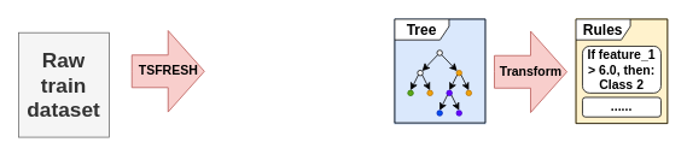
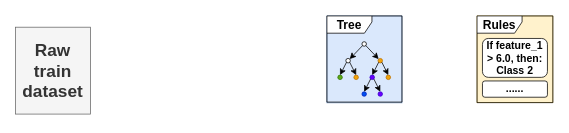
  <mxCell id="0" />
  <mxCell id="1" parent="0" />
  <mxCell id="2" value="" style="group;fillColor=#dae8fc;strokeColor=#6c8ebf;movable=1;resizable=1;rotatable=1;deletable=1;editable=1;locked=0;connectable=1;" parent="1" vertex="1" connectable="0"><mxGeometry x="435" y="20.64" width="100" height="115.75" as="geometry" /></mxCell>
  <mxCell id="3" value="&lt;font size=&quot;1&quot; style=&quot;&quot;&gt;&lt;b style=&quot;font-size: 16px;&quot;&gt;Tree&lt;/b&gt;&lt;/font&gt;" style="shape=umlFrame;whiteSpace=wrap;html=1;pointerEvents=0;width=60;height=23;movable=1;resizable=1;rotatable=1;deletable=1;editable=1;locked=0;connectable=1;align=center;" parent="2" vertex="1"><mxGeometry width="100" height="114.793" as="geometry" /></mxCell>
  <mxCell id="4" value="Raw&lt;div style=&quot;font-size: 23px;&quot;&gt;&amp;nbsp;train&amp;nbsp;&lt;div style=&quot;font-size: 23px;&quot;&gt;dataset&lt;/div&gt;&lt;/div&gt;" style="rounded=0;whiteSpace=wrap;html=1;fillColor=#f5f5f5;fontColor=#333333;strokeColor=#666666;fontSize=23;fontStyle=1" parent="1" vertex="1"><mxGeometry x="20" y="35.64" width="100" height="115.75" as="geometry" /></mxCell>
  <mxCell id="5" value="" style="group;fillColor=#fff2cc;strokeColor=#d6b656;align=center;" parent="1" vertex="1" connectable="0"><mxGeometry x="635" y="20.64" width="101" height="115.5" as="geometry" /></mxCell>
  <mxCell id="6" value="&lt;b&gt;&lt;font style=&quot;font-size: 14px;&quot;&gt;If feature_1 &amp;gt; 6.0, then: Class 2&lt;/font&gt;&lt;/b&gt;" style="rounded=1;whiteSpace=wrap;html=1;fontSize=9;" parent="5" vertex="1"><mxGeometry x="7.21" y="30" width="86.57" height="51.81" as="geometry" /></mxCell>
  <mxCell id="7" value="&lt;font size=&quot;1&quot; style=&quot;&quot;&gt;&lt;b style=&quot;font-size: 16px;&quot;&gt;Rules&lt;/b&gt;&lt;/font&gt;" style="shape=umlFrame;whiteSpace=wrap;html=1;pointerEvents=0;width=60;height=23;align=center;" parent="5" vertex="1"><mxGeometry width="101" height="115.5" as="geometry" /></mxCell>
  <mxCell id="8" value="&lt;font style=&quot;font-size: 14px;&quot;&gt;&lt;b&gt;......&lt;/b&gt;&lt;/font&gt;" style="rounded=1;whiteSpace=wrap;html=1;" parent="5" vertex="1"><mxGeometry x="7.21" y="86.625" width="86.57" height="21.656" as="geometry" /></mxCell>
- <mxCell id="9" value="&lt;span style=&quot;text-wrap: wrap; font-size: 14px;&quot;&gt;&lt;b style=&quot;font-size: 14px;&quot;&gt;TSFRESH&lt;/b&gt;&lt;/span&gt;" style="html=1;shadow=0;dashed=0;align=center;verticalAlign=middle;shape=mxgraph.arrows2.arrow;dy=0.6;dx=40;notch=0;fillColor=#f8cecc;strokeColor=#b85450;fontSize=14;" parent="1" vertex="1"><mxGeometry x="145" y="33.39" width="80" height="90" as="geometry" /></mxCell>
- <mxCell id="10" value="&lt;span style=&quot;text-wrap: wrap;&quot;&gt;&lt;b&gt;&lt;font style=&quot;font-size: 14px;&quot;&gt;Transform&lt;/font&gt;&lt;/b&gt;&lt;/span&gt;" style="html=1;shadow=0;dashed=0;align=center;verticalAlign=middle;shape=mxgraph.arrows2.arrow;dy=0.6;dx=40;notch=0;fillColor=#f8cecc;strokeColor=#b85450;" parent="1" vertex="1"><mxGeometry x="545" y="34" width="80" height="90" as="geometry" /></mxCell>
  <mxCell id="11" value="" style="group" parent="1" vertex="1" connectable="0"><mxGeometry x="449.5" y="55" width="75" height="100" as="geometry" /></mxCell>
  <mxCell id="12" value="" style="ellipse;whiteSpace=wrap;html=1;aspect=fixed;" parent="11" vertex="1"><mxGeometry x="32.143" width="6.016" height="6.016" as="geometry" /></mxCell>
  <mxCell id="13" value="" style="ellipse;whiteSpace=wrap;html=1;aspect=fixed;" parent="11" vertex="1"><mxGeometry x="10.714" y="22.222" width="6.016" height="6.016" as="geometry" /></mxCell>
  <mxCell id="14" value="" style="ellipse;whiteSpace=wrap;html=1;aspect=fixed;fillColor=#f0a30a;fontColor=#000000;strokeColor=#BD7000;" parent="11" vertex="1"><mxGeometry x="53.571" y="22.222" width="6.016" height="6.016" as="geometry" /></mxCell>
  <mxCell id="15" value="" style="ellipse;whiteSpace=wrap;html=1;aspect=fixed;fillColor=#f0a30a;fontColor=#000000;strokeColor=#BD7000;" parent="11" vertex="1"><mxGeometry x="21.429" y="44.444" width="6.016" height="6.016" as="geometry" /></mxCell>
  <mxCell id="16" value="" style="ellipse;whiteSpace=wrap;html=1;aspect=fixed;fillColor=#60a917;fontColor=#ffffff;strokeColor=#2D7600;" parent="11" vertex="1"><mxGeometry y="44.444" width="6.016" height="6.016" as="geometry" /></mxCell>
  <mxCell id="17" value="" style="ellipse;whiteSpace=wrap;html=1;aspect=fixed;fillColor=#6a00ff;fontColor=#ffffff;strokeColor=#3700CC;" parent="11" vertex="1"><mxGeometry x="42.857" y="44.444" width="6.016" height="6.016" as="geometry" /></mxCell>
  <mxCell id="18" value="" style="ellipse;whiteSpace=wrap;html=1;aspect=fixed;fillColor=#0050ef;fontColor=#ffffff;strokeColor=#001DBC;" parent="11" vertex="1"><mxGeometry x="32.143" y="66.667" width="6.016" height="6.016" as="geometry" /></mxCell>
  <mxCell id="19" value="" style="ellipse;whiteSpace=wrap;html=1;aspect=fixed;fillColor=#6a00ff;fontColor=#ffffff;strokeColor=#3700CC;" parent="11" vertex="1"><mxGeometry x="53.571" y="66.667" width="6.016" height="6.016" as="geometry" /></mxCell>
  <mxCell id="20" value="" style="endArrow=classic;html=1;rounded=0;exitX=0;exitY=1;exitDx=0;exitDy=0;entryX=1;entryY=0;entryDx=0;entryDy=0;" parent="11" source="12" target="13" edge="1"><mxGeometry width="50" height="50" relative="1" as="geometry"><mxPoint x="60.714" y="37.037" as="sourcePoint" /><mxPoint x="117.857" y="148.148" as="targetPoint" /></mxGeometry></mxCell>
  <mxCell id="21" value="" style="endArrow=classic;html=1;rounded=0;entryX=0;entryY=0;entryDx=0;entryDy=0;exitX=1;exitY=1;exitDx=0;exitDy=0;" parent="11" source="12" target="14" edge="1"><mxGeometry width="50" height="50" relative="1" as="geometry"><mxPoint x="37.5" y="10.185" as="sourcePoint" /><mxPoint x="27.143" y="31.111" as="targetPoint" /></mxGeometry></mxCell>
  <mxCell id="22" value="" style="endArrow=classic;html=1;rounded=0;entryX=0.5;entryY=0;entryDx=0;entryDy=0;exitX=0;exitY=1;exitDx=0;exitDy=0;" parent="11" source="14" target="17" edge="1"><mxGeometry width="50" height="50" relative="1" as="geometry"><mxPoint x="49.286" y="31.852" as="sourcePoint" /><mxPoint x="62.857" y="45.926" as="targetPoint" /></mxGeometry></mxCell>
  <mxCell id="23" value="" style="endArrow=classic;html=1;rounded=0;entryX=0.5;entryY=0;entryDx=0;entryDy=0;exitX=1;exitY=1;exitDx=0;exitDy=0;" parent="11" source="13" target="15" edge="1"><mxGeometry width="50" height="50" relative="1" as="geometry"><mxPoint x="55.714" y="24.444" as="sourcePoint" /><mxPoint x="69.286" y="38.519" as="targetPoint" /></mxGeometry></mxCell>
  <mxCell id="24" value="" style="endArrow=classic;html=1;rounded=0;entryX=0.5;entryY=0;entryDx=0;entryDy=0;exitX=0;exitY=1;exitDx=0;exitDy=0;" parent="11" source="13" target="16" edge="1"><mxGeometry width="50" height="50" relative="1" as="geometry"><mxPoint x="27.143" y="39.259" as="sourcePoint" /><mxPoint x="34.286" y="51.852" as="targetPoint" /></mxGeometry></mxCell>
  <mxCell id="25" value="" style="endArrow=classic;html=1;rounded=0;entryX=0.5;entryY=0;entryDx=0;entryDy=0;exitX=0;exitY=1;exitDx=0;exitDy=0;" parent="11" source="17" target="18" edge="1"><mxGeometry width="50" height="50" relative="1" as="geometry"><mxPoint x="27.143" y="39.259" as="sourcePoint" /><mxPoint x="34.286" y="51.852" as="targetPoint" /></mxGeometry></mxCell>
  <mxCell id="26" value="" style="endArrow=classic;html=1;rounded=0;entryX=0.5;entryY=0;entryDx=0;entryDy=0;exitX=1;exitY=1;exitDx=0;exitDy=0;" parent="11" source="17" target="19" edge="1"><mxGeometry width="50" height="50" relative="1" as="geometry"><mxPoint x="34.286" y="46.667" as="sourcePoint" /><mxPoint x="41.429" y="59.259" as="targetPoint" /></mxGeometry></mxCell>
  <mxCell id="27" value="" style="ellipse;whiteSpace=wrap;html=1;aspect=fixed;fillColor=#f0a30a;fontColor=#000000;strokeColor=#BD7000;" parent="11" vertex="1"><mxGeometry x="64.286" y="44.444" width="6.016" height="6.016" as="geometry" /></mxCell>
  <mxCell id="28" value="" style="endArrow=classic;html=1;rounded=0;entryX=0.5;entryY=0;entryDx=0;entryDy=0;exitX=1;exitY=1;exitDx=0;exitDy=0;" parent="11" source="14" target="27" edge="1"><mxGeometry width="50" height="50" relative="1" as="geometry"><mxPoint x="62.143" y="39.259" as="sourcePoint" /><mxPoint x="55.714" y="51.852" as="targetPoint" /></mxGeometry></mxCell>
